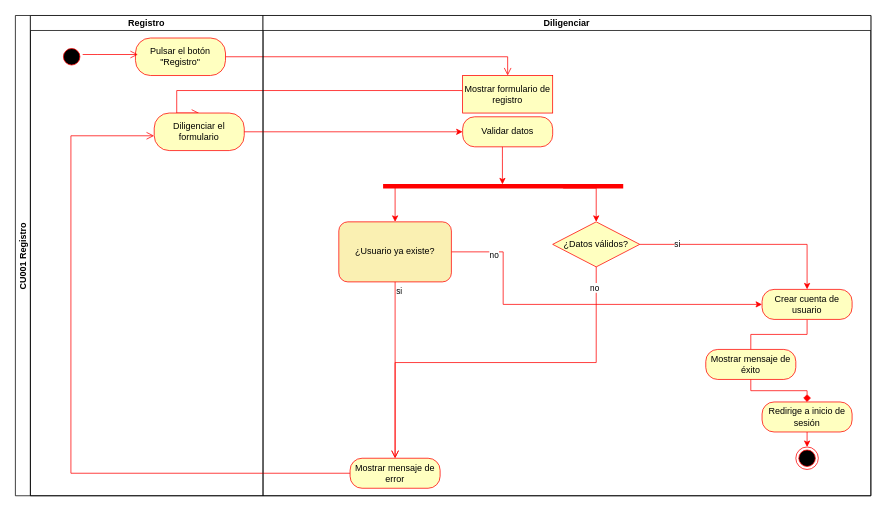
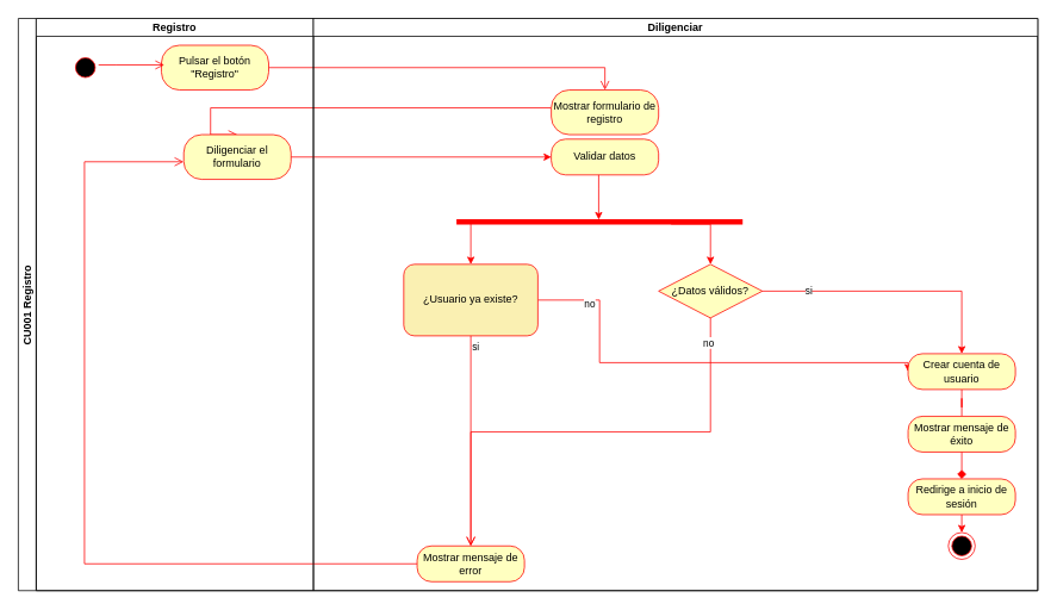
  <mxCell id="0" />
  <mxCell id="1" parent="0" />
  <mxCell id="2" value="CU001 Registro" style="swimlane;childLayout=stackLayout;resizeParent=1;resizeParentMax=0;startSize=20;horizontal=0;horizontalStack=1;" vertex="1" parent="1"><mxGeometry x="20" y="20" width="1140" height="640" as="geometry"><mxRectangle x="200" y="80" width="40" height="50" as="alternateBounds" /></mxGeometry></mxCell>
  <mxCell id="3" value="" style="edgeStyle=orthogonalEdgeStyle;html=1;verticalAlign=bottom;endArrow=open;endSize=8;strokeColor=#ff0000;rounded=0;entryX=0.5;entryY=0;entryDx=0;entryDy=0;" edge="1" parent="2" source="8" target="13"><mxGeometry relative="1" as="geometry"><mxPoint x="80" y="100" as="targetPoint" /></mxGeometry></mxCell>
  <mxCell id="4" value="" style="edgeStyle=orthogonalEdgeStyle;html=1;verticalAlign=bottom;endArrow=open;endSize=8;strokeColor=#ff0000;rounded=0;entryX=0.5;entryY=0;entryDx=0;entryDy=0;exitX=-0.004;exitY=0.421;exitDx=0;exitDy=0;exitPerimeter=0;" edge="1" parent="2" source="13" target="7"><mxGeometry relative="1" as="geometry"><mxPoint x="146.0" y="138.0" as="targetPoint" /><mxPoint x="546.48" y="80" as="sourcePoint" /><Array as="points"><mxPoint x="596" y="100" /><mxPoint x="215" y="100" /></Array></mxGeometry></mxCell>
  <mxCell id="5" value="Registro" style="swimlane;startSize=20;" vertex="1" parent="2"><mxGeometry x="20" width="310" height="640" as="geometry" /></mxCell>
  <mxCell id="6" value="" style="ellipse;html=1;shape=startState;fillColor=#000000;strokeColor=#ff0000;fillStyle=auto;" vertex="1" parent="5"><mxGeometry x="40" y="40" width="30" height="30" as="geometry" /></mxCell>
  <mxCell id="7" value="Diligenciar el formulario" style="rounded=1;whiteSpace=wrap;html=1;arcSize=40;fontColor=#000000;fillColor=#ffffc0;strokeColor=#ff0000;" vertex="1" parent="5"><mxGeometry x="165" y="130" width="120" height="50" as="geometry" /></mxCell>
  <mxCell id="8" value="Pulsar el botón &quot;Registro&quot;" style="rounded=1;whiteSpace=wrap;html=1;arcSize=40;fontColor=#000000;fillColor=#ffffc0;strokeColor=#ff0000;" vertex="1" parent="5"><mxGeometry x="140" y="30" width="120" height="50" as="geometry" /></mxCell>
  <mxCell id="9" value="" style="edgeStyle=orthogonalEdgeStyle;html=1;verticalAlign=bottom;endArrow=open;endSize=8;strokeColor=#ff0000;rounded=0;entryX=0.028;entryY=0.44;entryDx=0;entryDy=0;entryPerimeter=0;" edge="1" parent="5" source="6" target="8"><mxGeometry relative="1" as="geometry"><mxPoint x="626" y="95" as="targetPoint" /><mxPoint x="90" y="75" as="sourcePoint" /><Array as="points"><mxPoint x="90" y="52" /><mxPoint x="90" y="52" /></Array></mxGeometry></mxCell>
  <mxCell id="10" style="edgeStyle=orthogonalEdgeStyle;rounded=0;orthogonalLoop=1;jettySize=auto;html=1;entryX=0;entryY=0.5;entryDx=0;entryDy=0;fillColor=#a20025;strokeColor=light-dark(#ff0000, #ffc5c5);" edge="1" parent="2" source="7" target="16"><mxGeometry relative="1" as="geometry" /></mxCell>
  <mxCell id="11" value="" style="edgeStyle=orthogonalEdgeStyle;html=1;verticalAlign=bottom;endArrow=open;endSize=8;strokeColor=#ff0000;rounded=0;entryX=-0.001;entryY=0.606;entryDx=0;entryDy=0;entryPerimeter=0;exitX=0;exitY=0.5;exitDx=0;exitDy=0;" edge="1" parent="2" source="19" target="7"><mxGeometry relative="1" as="geometry"><mxPoint x="133.0" y="155" as="targetPoint" /><Array as="points"><mxPoint x="74" y="610" /><mxPoint x="74" y="160" /></Array><mxPoint x="404.0" y="610.018" as="sourcePoint" /></mxGeometry></mxCell>
  <mxCell id="12" value="Diligenciar" style="swimlane;startSize=20;" vertex="1" parent="2"><mxGeometry x="330" width="810" height="640" as="geometry" /></mxCell>
- <mxCell id="13" value="Mostrar formulario de registro" style="whiteSpace=wrap;html=1;arcSize=40;fontColor=#000000;fillColor=#ffffc0;strokeColor=#ff0000;rounded=0;" vertex="1" parent="12"><mxGeometry x="266" y="80" width="120" height="50" as="geometry" /></mxCell>
+ <mxCell id="13" value="Mostrar formulario de registro" style="rounded=1;whiteSpace=wrap;html=1;arcSize=40;fontColor=#000000;fillColor=#ffffc0;strokeColor=#ff0000;" vertex="1" parent="12"><mxGeometry x="266" y="80" width="120" height="50" as="geometry" /></mxCell>
  <mxCell id="14" style="edgeStyle=orthogonalEdgeStyle;rounded=0;orthogonalLoop=1;jettySize=auto;html=1;entryX=0.5;entryY=0;entryDx=0;entryDy=0;fillColor=#a20025;strokeColor=light-dark(#ff0000, #ffc5c5);endArrow=none;" edge="1" parent="12" source="33" target="28"><mxGeometry relative="1" as="geometry" /></mxCell>
  <mxCell id="15" value="¿Datos válidos?" style="rhombus;whiteSpace=wrap;html=1;fontColor=#000000;fillColor=#ffffc0;strokeColor=#ff0000;" vertex="1" parent="12"><mxGeometry x="386" y="275" width="116" height="60" as="geometry" /></mxCell>
  <mxCell id="16" value="Validar datos" style="rounded=1;whiteSpace=wrap;html=1;arcSize=40;fontColor=#000000;fillColor=#ffffc0;strokeColor=#ff0000;" vertex="1" parent="12"><mxGeometry x="266" y="135" width="120" height="40" as="geometry" /></mxCell>
  <mxCell id="17" value="" style="edgeStyle=orthogonalEdgeStyle;html=1;align=left;verticalAlign=top;endArrow=open;endSize=8;strokeColor=#ff0000;rounded=0;exitX=0.5;exitY=1;exitDx=0;exitDy=0;entryX=0.5;entryY=0;entryDx=0;entryDy=0;" edge="1" parent="12" source="15" target="19"><mxGeometry x="-1" relative="1" as="geometry"><mxPoint x="236" y="410" as="targetPoint" /><mxPoint x="307" y="370" as="sourcePoint" /><Array as="points" /><mxPoint as="offset" /></mxGeometry></mxCell>
  <mxCell id="18" value="no" style="edgeLabel;html=1;align=center;verticalAlign=middle;resizable=0;points=[];" vertex="1" connectable="0" parent="17"><mxGeometry x="-0.899" y="-3" relative="1" as="geometry"><mxPoint y="1" as="offset" /></mxGeometry></mxCell>
  <mxCell id="19" value="Mostrar mensaje de error" style="rounded=1;whiteSpace=wrap;html=1;arcSize=40;fontColor=#000000;fillColor=#ffffc0;strokeColor=#ff0000;" vertex="1" parent="12"><mxGeometry x="116" y="590" width="120" height="40" as="geometry" /></mxCell>
  <mxCell id="20" style="edgeStyle=orthogonalEdgeStyle;rounded=0;orthogonalLoop=1;jettySize=auto;html=1;entryX=0;entryY=0.5;entryDx=0;entryDy=0;fillColor=#a20025;strokeColor=light-dark(#ff0000, #ffc5c5);" edge="1" parent="12" source="22" target="33"><mxGeometry relative="1" as="geometry"><Array as="points"><mxPoint x="320" y="315" /><mxPoint x="320" y="385" /></Array></mxGeometry></mxCell>
  <mxCell id="21" value="no" style="edgeLabel;html=1;align=center;verticalAlign=middle;resizable=0;points=[];" vertex="1" connectable="0" parent="20"><mxGeometry x="-0.769" y="-4" relative="1" as="geometry"><mxPoint as="offset" /></mxGeometry></mxCell>
  <mxCell id="22" value="¿Usuario ya existe?" style="whiteSpace=wrap;html=1;fillColor=#FAF0B2;strokeColor=light-dark(#ff0000, #ffaaaa);rounded=1;" vertex="1" parent="12"><mxGeometry x="101" y="275" width="150" height="80" as="geometry" /></mxCell>
  <mxCell id="23" value="si" style="edgeStyle=orthogonalEdgeStyle;html=1;align=left;verticalAlign=top;endArrow=open;endSize=8;strokeColor=#ff0000;rounded=0;exitX=0.5;exitY=1;exitDx=0;exitDy=0;entryX=0.5;entryY=0;entryDx=0;entryDy=0;" edge="1" parent="12" source="22" target="19"><mxGeometry x="-1" relative="1" as="geometry"><mxPoint x="150" y="525" as="targetPoint" /><mxPoint x="416" y="395" as="sourcePoint" /><Array as="points" /><mxPoint as="offset" /></mxGeometry></mxCell>
  <mxCell id="24" style="edgeStyle=orthogonalEdgeStyle;rounded=0;orthogonalLoop=1;jettySize=auto;html=1;exitX=0.25;exitY=0.5;exitDx=0;exitDy=0;exitPerimeter=0;entryX=0.5;entryY=0;entryDx=0;entryDy=0;fillColor=#a20025;strokeColor=light-dark(#ff0000, #ffc5c5);" edge="1" parent="12" source="26" target="22"><mxGeometry relative="1" as="geometry"><mxPoint x="330" y="235" as="sourcePoint" /><Array as="points"><mxPoint x="183" y="226" /><mxPoint x="176" y="226" /></Array></mxGeometry></mxCell>
  <mxCell id="25" style="edgeStyle=orthogonalEdgeStyle;rounded=0;orthogonalLoop=1;jettySize=auto;html=1;exitX=0.75;exitY=0.5;exitDx=0;exitDy=0;exitPerimeter=0;entryX=0.5;entryY=0;entryDx=0;entryDy=0;strokeColor=light-dark(#ff0000, #ededed);" edge="1" parent="12" source="26" target="15"><mxGeometry relative="1" as="geometry"><Array as="points"><mxPoint x="400" y="230" /><mxPoint x="444" y="230" /></Array></mxGeometry></mxCell>
  <mxCell id="26" value="" style="shape=line;html=1;strokeWidth=6;strokeColor=#ff0000;" vertex="1" parent="12"><mxGeometry x="160" y="220" width="320" height="15" as="geometry" /></mxCell>
  <mxCell id="27" style="edgeStyle=orthogonalEdgeStyle;rounded=0;orthogonalLoop=1;jettySize=auto;html=1;entryX=0.497;entryY=0.337;entryDx=0;entryDy=0;entryPerimeter=0;fillColor=#a20025;strokeColor=light-dark(#ff0000, #ffc5c5);" edge="1" parent="12" source="16" target="26"><mxGeometry relative="1" as="geometry"><Array as="points"><mxPoint x="319" y="190" /><mxPoint x="319" y="190" /></Array></mxGeometry></mxCell>
- <mxCell id="28" value="Mostrar mensaje de éxito" style="rounded=1;whiteSpace=wrap;html=1;arcSize=40;fontColor=#000000;fillColor=#ffffc0;strokeColor=#ff0000;" vertex="1" parent="12"><mxGeometry x="590" y="445" width="120" height="40" as="geometry" /></mxCell>
+ <mxCell id="28" value="Mostrar mensaje de éxito" style="rounded=1;whiteSpace=wrap;html=1;arcSize=40;fontColor=#000000;fillColor=#ffffc0;strokeColor=#ff0000;" vertex="1" parent="12"><mxGeometry x="665" y="445" width="120" height="40" as="geometry" /></mxCell>
  <mxCell id="29" value="" style="ellipse;html=1;shape=endState;fillColor=#000000;strokeColor=#ff0000;" vertex="1" parent="12"><mxGeometry x="710" y="575" width="30" height="30" as="geometry" /></mxCell>
  <mxCell id="30" value="" style="edgeStyle=orthogonalEdgeStyle;html=1;align=left;verticalAlign=top;endArrow=diamond;endSize=8;strokeColor=#ff0000;rounded=0;exitX=0.5;exitY=1;exitDx=0;exitDy=0;" edge="1" parent="12" source="28" target="35"><mxGeometry x="-1" relative="1" as="geometry"><mxPoint x="760" y="515" as="targetPoint" /><mxPoint x="1379" y="442" as="sourcePoint" /><Array as="points" /><mxPoint as="offset" /></mxGeometry></mxCell>
  <mxCell id="31" value="" style="edgeStyle=orthogonalEdgeStyle;rounded=0;orthogonalLoop=1;jettySize=auto;html=1;entryX=0.5;entryY=0;entryDx=0;entryDy=0;fillColor=#a20025;strokeColor=light-dark(#ff0000, #ffc5c5);" edge="1" parent="12" source="15" target="33"><mxGeometry relative="1" as="geometry"><mxPoint x="862" y="570" as="sourcePoint" /><mxPoint x="1085" y="720" as="targetPoint" /></mxGeometry></mxCell>
  <mxCell id="32" value="si" style="edgeLabel;html=1;align=center;verticalAlign=middle;resizable=0;points=[];" vertex="1" connectable="0" parent="31"><mxGeometry x="-0.652" y="1" relative="1" as="geometry"><mxPoint as="offset" /></mxGeometry></mxCell>
- <mxCell id="33" value="Crear cuenta de usuario" style="rounded=1;whiteSpace=wrap;html=1;arcSize=40;fontColor=#000000;fillColor=#ffffc0;strokeColor=#ff0000;" vertex="1" parent="12"><mxGeometry x="665" y="365" width="120" height="40" as="geometry" /></mxCell>
+ <mxCell id="33" value="Crear cuenta de usuario" style="rounded=1;whiteSpace=wrap;html=1;arcSize=40;fontColor=#000000;fillColor=#ffffc0;strokeColor=#ff0000;" vertex="1" parent="12"><mxGeometry x="665" y="375" width="120" height="40" as="geometry" /></mxCell>
  <mxCell id="34" style="edgeStyle=orthogonalEdgeStyle;rounded=0;orthogonalLoop=1;jettySize=auto;html=1;exitX=0.5;exitY=1;exitDx=0;exitDy=0;entryX=0.5;entryY=0;entryDx=0;entryDy=0;fillColor=#a20025;strokeColor=light-dark(#ff0000, #ffc5c5);" edge="1" parent="12" source="35" target="29"><mxGeometry relative="1" as="geometry" /></mxCell>
  <mxCell id="35" value="Redirige a inicio de sesión" style="rounded=1;whiteSpace=wrap;html=1;arcSize=40;fontColor=#000000;fillColor=#ffffc0;strokeColor=#ff0000;" vertex="1" parent="12"><mxGeometry x="665" y="515" width="120" height="40" as="geometry" /></mxCell>
